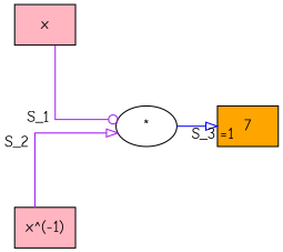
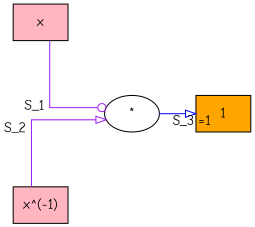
  digraph {
    forcelabels=true
    nodesep=2.0
    splines=ortho
    rankdir=LR
    fontname="Comic Neue"
    node [shape=box style=filled fillcolor=lightpink fontname="Comic Neue"]
    edge [color=purple arrowhead=onormal fontname="Comic Neue"]
    n1 [label=x]
    n2 [label="*" fillcolor=white shape=""]
-   n3 [label=7 fillcolor=orange]
+   n3 [label=1 fillcolor=orange]
    n4 [label="x^(-1)"]
    n1 -> n2 [xlabel="S_1 " arrowhead=odot]
    n2 -> n3 [xlabel="S_3 =1 " color=blue]
    n4 -> n2 [xlabel="S_2 "]
  }
